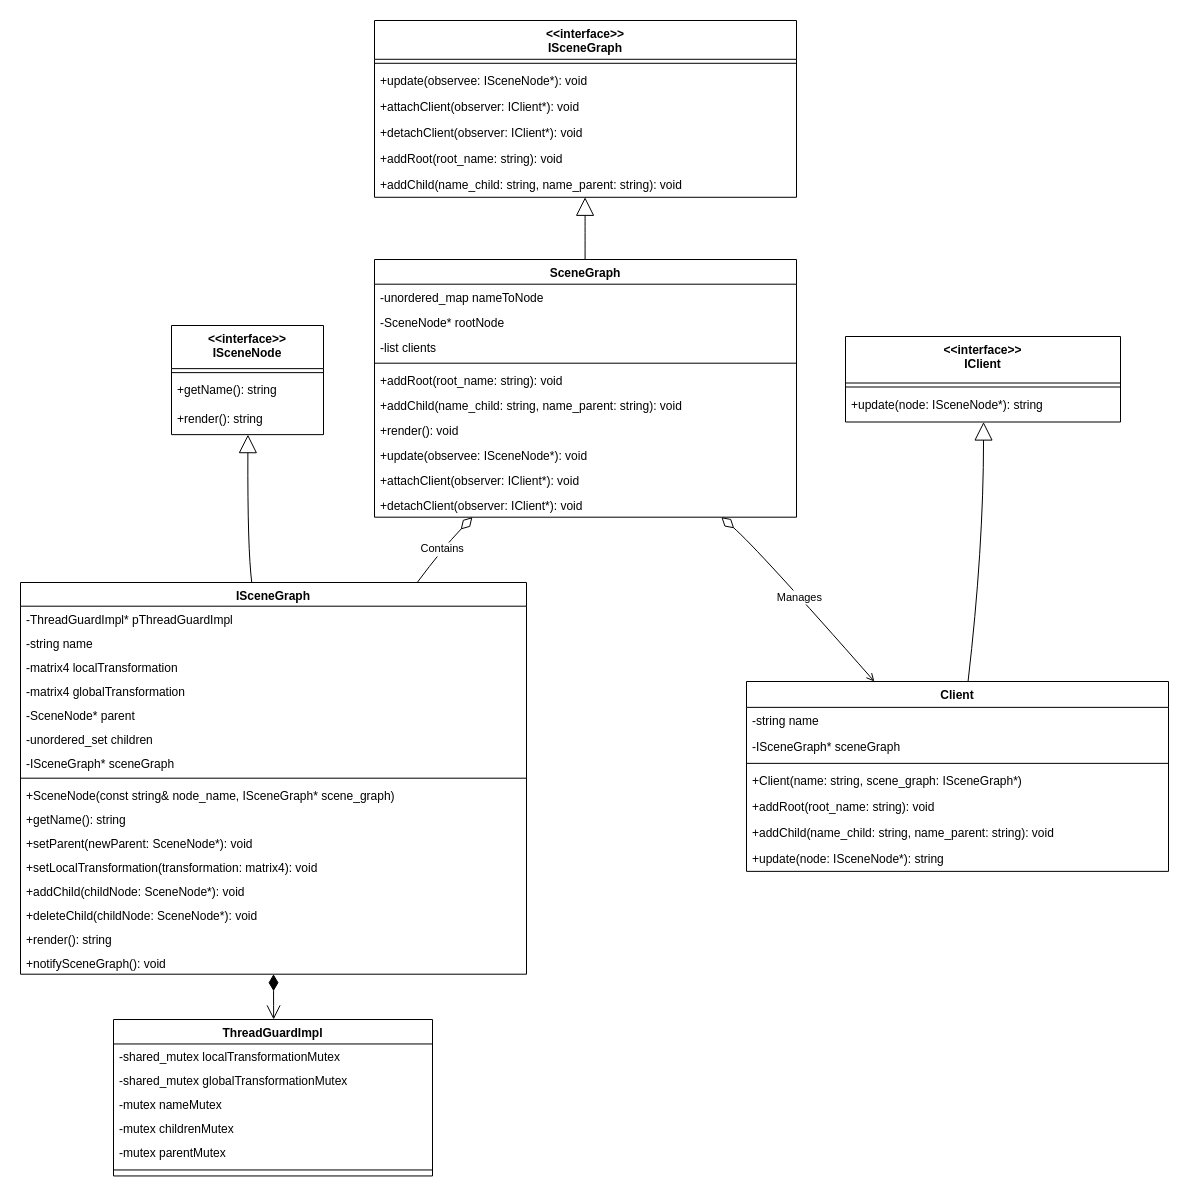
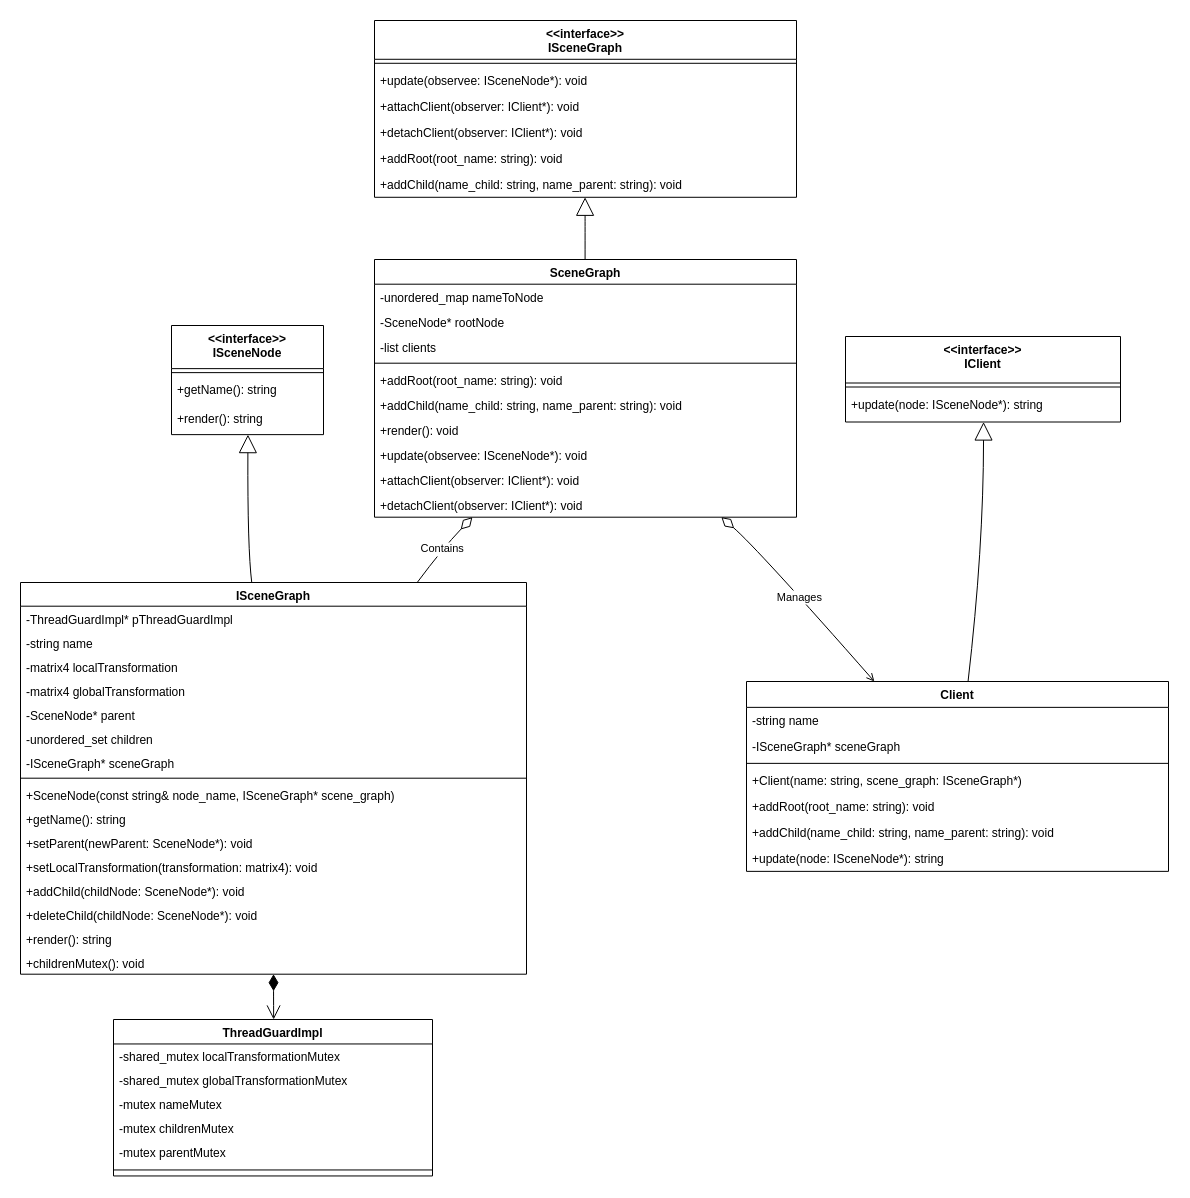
  <mxCell id="0" />
  <mxCell id="1" parent="0" />
  <mxCell id="2" value="&lt;&lt;interface&gt;&gt;&#10;ISceneNode" style="swimlane;fontStyle=1;align=center;verticalAlign=top;childLayout=stackLayout;horizontal=1;startSize=43.125;horizontalStack=0;resizeParent=1;resizeParentMax=0;resizeLast=0;collapsible=0;marginBottom=0;" vertex="1" parent="1"><mxGeometry x="171" y="325" width="152" height="109.125" as="geometry" /></mxCell>
  <mxCell id="3" style="line;strokeWidth=1;fillColor=none;align=left;verticalAlign=middle;spacingTop=-1;spacingLeft=3;spacingRight=3;rotatable=0;labelPosition=right;points=[];portConstraint=eastwest;strokeColor=inherit;" vertex="1" parent="2"><mxGeometry y="43.125" width="152" height="8" as="geometry" /></mxCell>
  <mxCell id="4" value="+getName(): string" style="text;strokeColor=none;fillColor=none;align=left;verticalAlign=top;spacingLeft=4;spacingRight=4;overflow=hidden;rotatable=0;points=[[0,0.5],[1,0.5]];portConstraint=eastwest;" vertex="1" parent="2"><mxGeometry y="51.125" width="152" height="29" as="geometry" /></mxCell>
  <mxCell id="5" value="+render(): string" style="text;strokeColor=none;fillColor=none;align=left;verticalAlign=top;spacingLeft=4;spacingRight=4;overflow=hidden;rotatable=0;points=[[0,0.5],[1,0.5]];portConstraint=eastwest;" vertex="1" parent="2"><mxGeometry y="80.125" width="152" height="29" as="geometry" /></mxCell>
  <mxCell id="6" value="ISceneGraph" style="swimlane;fontStyle=1;align=center;verticalAlign=top;childLayout=stackLayout;horizontal=1;startSize=23.688;horizontalStack=0;resizeParent=1;resizeParentMax=0;resizeLast=0;collapsible=0;marginBottom=0;" vertex="1" parent="1"><mxGeometry x="20" y="582" width="506" height="391.688" as="geometry" /></mxCell>
  <mxCell id="7" value="-ThreadGuardImpl* pThreadGuardImpl" style="text;strokeColor=none;fillColor=none;align=left;verticalAlign=top;spacingLeft=4;spacingRight=4;overflow=hidden;rotatable=0;points=[[0,0.5],[1,0.5]];portConstraint=eastwest;" vertex="1" parent="6"><mxGeometry y="23.688" width="506" height="24" as="geometry" /></mxCell>
  <mxCell id="8" value="-string name" style="text;strokeColor=none;fillColor=none;align=left;verticalAlign=top;spacingLeft=4;spacingRight=4;overflow=hidden;rotatable=0;points=[[0,0.5],[1,0.5]];portConstraint=eastwest;" vertex="1" parent="6"><mxGeometry y="47.688" width="506" height="24" as="geometry" /></mxCell>
  <mxCell id="9" value="-matrix4 localTransformation" style="text;strokeColor=none;fillColor=none;align=left;verticalAlign=top;spacingLeft=4;spacingRight=4;overflow=hidden;rotatable=0;points=[[0,0.5],[1,0.5]];portConstraint=eastwest;" vertex="1" parent="6"><mxGeometry y="71.688" width="506" height="24" as="geometry" /></mxCell>
  <mxCell id="10" value="-matrix4 globalTransformation" style="text;strokeColor=none;fillColor=none;align=left;verticalAlign=top;spacingLeft=4;spacingRight=4;overflow=hidden;rotatable=0;points=[[0,0.5],[1,0.5]];portConstraint=eastwest;" vertex="1" parent="6"><mxGeometry y="95.688" width="506" height="24" as="geometry" /></mxCell>
  <mxCell id="11" value="-SceneNode* parent" style="text;strokeColor=none;fillColor=none;align=left;verticalAlign=top;spacingLeft=4;spacingRight=4;overflow=hidden;rotatable=0;points=[[0,0.5],[1,0.5]];portConstraint=eastwest;" vertex="1" parent="6"><mxGeometry y="119.688" width="506" height="24" as="geometry" /></mxCell>
  <mxCell id="12" value="-unordered_set children" style="text;strokeColor=none;fillColor=none;align=left;verticalAlign=top;spacingLeft=4;spacingRight=4;overflow=hidden;rotatable=0;points=[[0,0.5],[1,0.5]];portConstraint=eastwest;" vertex="1" parent="6"><mxGeometry y="143.688" width="506" height="24" as="geometry" /></mxCell>
  <mxCell id="13" value="-ISceneGraph* sceneGraph" style="text;strokeColor=none;fillColor=none;align=left;verticalAlign=top;spacingLeft=4;spacingRight=4;overflow=hidden;rotatable=0;points=[[0,0.5],[1,0.5]];portConstraint=eastwest;" vertex="1" parent="6"><mxGeometry y="167.688" width="506" height="24" as="geometry" /></mxCell>
  <mxCell id="14" style="line;strokeWidth=1;fillColor=none;align=left;verticalAlign=middle;spacingTop=-1;spacingLeft=3;spacingRight=3;rotatable=0;labelPosition=right;points=[];portConstraint=eastwest;strokeColor=inherit;" vertex="1" parent="6"><mxGeometry y="191.688" width="506" height="8" as="geometry" /></mxCell>
  <mxCell id="15" value="+SceneNode(const string&amp; node_name, ISceneGraph* scene_graph)" style="text;strokeColor=none;fillColor=none;align=left;verticalAlign=top;spacingLeft=4;spacingRight=4;overflow=hidden;rotatable=0;points=[[0,0.5],[1,0.5]];portConstraint=eastwest;" vertex="1" parent="6"><mxGeometry y="199.688" width="506" height="24" as="geometry" /></mxCell>
  <mxCell id="16" value="+getName(): string" style="text;strokeColor=none;fillColor=none;align=left;verticalAlign=top;spacingLeft=4;spacingRight=4;overflow=hidden;rotatable=0;points=[[0,0.5],[1,0.5]];portConstraint=eastwest;" vertex="1" parent="6"><mxGeometry y="223.688" width="506" height="24" as="geometry" /></mxCell>
  <mxCell id="17" value="+setParent(newParent: SceneNode*): void" style="text;strokeColor=none;fillColor=none;align=left;verticalAlign=top;spacingLeft=4;spacingRight=4;overflow=hidden;rotatable=0;points=[[0,0.5],[1,0.5]];portConstraint=eastwest;" vertex="1" parent="6"><mxGeometry y="247.688" width="506" height="24" as="geometry" /></mxCell>
  <mxCell id="18" value="+setLocalTransformation(transformation: matrix4): void" style="text;strokeColor=none;fillColor=none;align=left;verticalAlign=top;spacingLeft=4;spacingRight=4;overflow=hidden;rotatable=0;points=[[0,0.5],[1,0.5]];portConstraint=eastwest;" vertex="1" parent="6"><mxGeometry y="271.688" width="506" height="24" as="geometry" /></mxCell>
  <mxCell id="19" value="+addChild(childNode: SceneNode*): void" style="text;strokeColor=none;fillColor=none;align=left;verticalAlign=top;spacingLeft=4;spacingRight=4;overflow=hidden;rotatable=0;points=[[0,0.5],[1,0.5]];portConstraint=eastwest;" vertex="1" parent="6"><mxGeometry y="295.688" width="506" height="24" as="geometry" /></mxCell>
  <mxCell id="20" value="+deleteChild(childNode: SceneNode*): void" style="text;strokeColor=none;fillColor=none;align=left;verticalAlign=top;spacingLeft=4;spacingRight=4;overflow=hidden;rotatable=0;points=[[0,0.5],[1,0.5]];portConstraint=eastwest;" vertex="1" parent="6"><mxGeometry y="319.688" width="506" height="24" as="geometry" /></mxCell>
  <mxCell id="21" value="+render(): string" style="text;strokeColor=none;fillColor=none;align=left;verticalAlign=top;spacingLeft=4;spacingRight=4;overflow=hidden;rotatable=0;points=[[0,0.5],[1,0.5]];portConstraint=eastwest;" vertex="1" parent="6"><mxGeometry y="343.688" width="506" height="24" as="geometry" /></mxCell>
- <mxCell id="22" value="+notifySceneGraph(): void" style="text;strokeColor=none;fillColor=none;align=left;verticalAlign=top;spacingLeft=4;spacingRight=4;overflow=hidden;rotatable=0;points=[[0,0.5],[1,0.5]];portConstraint=eastwest;" vertex="1" parent="6"><mxGeometry y="367.688" width="506" height="24" as="geometry" /></mxCell>
+ <mxCell id="22" value="+childrenMutex(): void" style="text;strokeColor=none;fillColor=none;align=left;verticalAlign=top;spacingLeft=4;spacingRight=4;overflow=hidden;rotatable=0;points=[[0,0.5],[1,0.5]];portConstraint=eastwest;" vertex="1" parent="6"><mxGeometry y="367.688" width="506" height="24" as="geometry" /></mxCell>
  <mxCell id="23" value="ThreadGuardImpl" style="swimlane;fontStyle=1;align=center;verticalAlign=top;childLayout=stackLayout;horizontal=1;startSize=24.462;horizontalStack=0;resizeParent=1;resizeParentMax=0;resizeLast=0;collapsible=0;marginBottom=0;" vertex="1" parent="1"><mxGeometry x="113" y="1019" width="319" height="156.462" as="geometry" /></mxCell>
  <mxCell id="24" value="-shared_mutex localTransformationMutex" style="text;strokeColor=none;fillColor=none;align=left;verticalAlign=top;spacingLeft=4;spacingRight=4;overflow=hidden;rotatable=0;points=[[0,0.5],[1,0.5]];portConstraint=eastwest;" vertex="1" parent="23"><mxGeometry y="24.462" width="319" height="24" as="geometry" /></mxCell>
  <mxCell id="25" value="-shared_mutex globalTransformationMutex" style="text;strokeColor=none;fillColor=none;align=left;verticalAlign=top;spacingLeft=4;spacingRight=4;overflow=hidden;rotatable=0;points=[[0,0.5],[1,0.5]];portConstraint=eastwest;" vertex="1" parent="23"><mxGeometry y="48.462" width="319" height="24" as="geometry" /></mxCell>
  <mxCell id="26" value="-mutex nameMutex" style="text;strokeColor=none;fillColor=none;align=left;verticalAlign=top;spacingLeft=4;spacingRight=4;overflow=hidden;rotatable=0;points=[[0,0.5],[1,0.5]];portConstraint=eastwest;" vertex="1" parent="23"><mxGeometry y="72.462" width="319" height="24" as="geometry" /></mxCell>
  <mxCell id="27" value="-mutex childrenMutex" style="text;strokeColor=none;fillColor=none;align=left;verticalAlign=top;spacingLeft=4;spacingRight=4;overflow=hidden;rotatable=0;points=[[0,0.5],[1,0.5]];portConstraint=eastwest;" vertex="1" parent="23"><mxGeometry y="96.462" width="319" height="24" as="geometry" /></mxCell>
  <mxCell id="28" value="-mutex parentMutex" style="text;strokeColor=none;fillColor=none;align=left;verticalAlign=top;spacingLeft=4;spacingRight=4;overflow=hidden;rotatable=0;points=[[0,0.5],[1,0.5]];portConstraint=eastwest;" vertex="1" parent="23"><mxGeometry y="120.462" width="319" height="24" as="geometry" /></mxCell>
  <mxCell id="29" style="line;strokeWidth=1;fillColor=none;align=left;verticalAlign=middle;spacingTop=-1;spacingLeft=3;spacingRight=3;rotatable=0;labelPosition=right;points=[];portConstraint=eastwest;strokeColor=inherit;" vertex="1" parent="23"><mxGeometry y="144.462" width="319" height="12" as="geometry" /></mxCell>
  <mxCell id="30" value="&lt;&lt;interface&gt;&gt;&#10;ISceneGraph" style="swimlane;fontStyle=1;align=center;verticalAlign=top;childLayout=stackLayout;horizontal=1;startSize=38.786;horizontalStack=0;resizeParent=1;resizeParentMax=0;resizeLast=0;collapsible=0;marginBottom=0;" vertex="1" parent="1"><mxGeometry x="374" y="20" width="422" height="176.786" as="geometry" /></mxCell>
  <mxCell id="31" style="line;strokeWidth=1;fillColor=none;align=left;verticalAlign=middle;spacingTop=-1;spacingLeft=3;spacingRight=3;rotatable=0;labelPosition=right;points=[];portConstraint=eastwest;strokeColor=inherit;" vertex="1" parent="30"><mxGeometry y="38.786" width="422" height="8" as="geometry" /></mxCell>
  <mxCell id="32" value="+update(observee: ISceneNode*): void" style="text;strokeColor=none;fillColor=none;align=left;verticalAlign=top;spacingLeft=4;spacingRight=4;overflow=hidden;rotatable=0;points=[[0,0.5],[1,0.5]];portConstraint=eastwest;" vertex="1" parent="30"><mxGeometry y="46.786" width="422" height="26" as="geometry" /></mxCell>
  <mxCell id="33" value="+attachClient(observer: IClient*): void" style="text;strokeColor=none;fillColor=none;align=left;verticalAlign=top;spacingLeft=4;spacingRight=4;overflow=hidden;rotatable=0;points=[[0,0.5],[1,0.5]];portConstraint=eastwest;" vertex="1" parent="30"><mxGeometry y="72.786" width="422" height="26" as="geometry" /></mxCell>
  <mxCell id="34" value="+detachClient(observer: IClient*): void" style="text;strokeColor=none;fillColor=none;align=left;verticalAlign=top;spacingLeft=4;spacingRight=4;overflow=hidden;rotatable=0;points=[[0,0.5],[1,0.5]];portConstraint=eastwest;" vertex="1" parent="30"><mxGeometry y="98.786" width="422" height="26" as="geometry" /></mxCell>
  <mxCell id="35" value="+addRoot(root_name: string): void" style="text;strokeColor=none;fillColor=none;align=left;verticalAlign=top;spacingLeft=4;spacingRight=4;overflow=hidden;rotatable=0;points=[[0,0.5],[1,0.5]];portConstraint=eastwest;" vertex="1" parent="30"><mxGeometry y="124.786" width="422" height="26" as="geometry" /></mxCell>
  <mxCell id="36" value="+addChild(name_child: string, name_parent: string): void" style="text;strokeColor=none;fillColor=none;align=left;verticalAlign=top;spacingLeft=4;spacingRight=4;overflow=hidden;rotatable=0;points=[[0,0.5],[1,0.5]];portConstraint=eastwest;" vertex="1" parent="30"><mxGeometry y="150.786" width="422" height="26" as="geometry" /></mxCell>
  <mxCell id="37" value="SceneGraph" style="swimlane;fontStyle=1;align=center;verticalAlign=top;childLayout=stackLayout;horizontal=1;startSize=24.7;horizontalStack=0;resizeParent=1;resizeParentMax=0;resizeLast=0;collapsible=0;marginBottom=0;" vertex="1" parent="1"><mxGeometry x="374" y="259" width="422" height="257.7" as="geometry" /></mxCell>
  <mxCell id="38" value="-unordered_map nameToNode" style="text;strokeColor=none;fillColor=none;align=left;verticalAlign=top;spacingLeft=4;spacingRight=4;overflow=hidden;rotatable=0;points=[[0,0.5],[1,0.5]];portConstraint=eastwest;" vertex="1" parent="37"><mxGeometry y="24.7" width="422" height="25" as="geometry" /></mxCell>
  <mxCell id="39" value="-SceneNode* rootNode" style="text;strokeColor=none;fillColor=none;align=left;verticalAlign=top;spacingLeft=4;spacingRight=4;overflow=hidden;rotatable=0;points=[[0,0.5],[1,0.5]];portConstraint=eastwest;" vertex="1" parent="37"><mxGeometry y="49.7" width="422" height="25" as="geometry" /></mxCell>
  <mxCell id="40" value="-list clients" style="text;strokeColor=none;fillColor=none;align=left;verticalAlign=top;spacingLeft=4;spacingRight=4;overflow=hidden;rotatable=0;points=[[0,0.5],[1,0.5]];portConstraint=eastwest;" vertex="1" parent="37"><mxGeometry y="74.7" width="422" height="25" as="geometry" /></mxCell>
  <mxCell id="41" style="line;strokeWidth=1;fillColor=none;align=left;verticalAlign=middle;spacingTop=-1;spacingLeft=3;spacingRight=3;rotatable=0;labelPosition=right;points=[];portConstraint=eastwest;strokeColor=inherit;" vertex="1" parent="37"><mxGeometry y="99.7" width="422" height="8" as="geometry" /></mxCell>
  <mxCell id="42" value="+addRoot(root_name: string): void" style="text;strokeColor=none;fillColor=none;align=left;verticalAlign=top;spacingLeft=4;spacingRight=4;overflow=hidden;rotatable=0;points=[[0,0.5],[1,0.5]];portConstraint=eastwest;" vertex="1" parent="37"><mxGeometry y="107.7" width="422" height="25" as="geometry" /></mxCell>
  <mxCell id="43" value="+addChild(name_child: string, name_parent: string): void" style="text;strokeColor=none;fillColor=none;align=left;verticalAlign=top;spacingLeft=4;spacingRight=4;overflow=hidden;rotatable=0;points=[[0,0.5],[1,0.5]];portConstraint=eastwest;" vertex="1" parent="37"><mxGeometry y="132.7" width="422" height="25" as="geometry" /></mxCell>
  <mxCell id="44" value="+render(): void" style="text;strokeColor=none;fillColor=none;align=left;verticalAlign=top;spacingLeft=4;spacingRight=4;overflow=hidden;rotatable=0;points=[[0,0.5],[1,0.5]];portConstraint=eastwest;" vertex="1" parent="37"><mxGeometry y="157.7" width="422" height="25" as="geometry" /></mxCell>
  <mxCell id="45" value="+update(observee: ISceneNode*): void" style="text;strokeColor=none;fillColor=none;align=left;verticalAlign=top;spacingLeft=4;spacingRight=4;overflow=hidden;rotatable=0;points=[[0,0.5],[1,0.5]];portConstraint=eastwest;" vertex="1" parent="37"><mxGeometry y="182.7" width="422" height="25" as="geometry" /></mxCell>
  <mxCell id="46" value="+attachClient(observer: IClient*): void" style="text;strokeColor=none;fillColor=none;align=left;verticalAlign=top;spacingLeft=4;spacingRight=4;overflow=hidden;rotatable=0;points=[[0,0.5],[1,0.5]];portConstraint=eastwest;" vertex="1" parent="37"><mxGeometry y="207.7" width="422" height="25" as="geometry" /></mxCell>
  <mxCell id="47" value="+detachClient(observer: IClient*): void" style="text;strokeColor=none;fillColor=none;align=left;verticalAlign=top;spacingLeft=4;spacingRight=4;overflow=hidden;rotatable=0;points=[[0,0.5],[1,0.5]];portConstraint=eastwest;" vertex="1" parent="37"><mxGeometry y="232.7" width="422" height="25" as="geometry" /></mxCell>
  <mxCell id="48" value="&lt;&lt;interface&gt;&gt;&#10;IClient" style="swimlane;fontStyle=1;align=center;verticalAlign=top;childLayout=stackLayout;horizontal=1;startSize=46.5;horizontalStack=0;resizeParent=1;resizeParentMax=0;resizeLast=0;collapsible=0;marginBottom=0;" vertex="1" parent="1"><mxGeometry x="845" y="336" width="275" height="85.5" as="geometry" /></mxCell>
  <mxCell id="49" style="line;strokeWidth=1;fillColor=none;align=left;verticalAlign=middle;spacingTop=-1;spacingLeft=3;spacingRight=3;rotatable=0;labelPosition=right;points=[];portConstraint=eastwest;strokeColor=inherit;" vertex="1" parent="48"><mxGeometry y="46.5" width="275" height="8" as="geometry" /></mxCell>
  <mxCell id="50" value="+update(node: ISceneNode*): string" style="text;strokeColor=none;fillColor=none;align=left;verticalAlign=top;spacingLeft=4;spacingRight=4;overflow=hidden;rotatable=0;points=[[0,0.5],[1,0.5]];portConstraint=eastwest;" vertex="1" parent="48"><mxGeometry y="54.5" width="275" height="31" as="geometry" /></mxCell>
  <mxCell id="51" value="Client" style="swimlane;fontStyle=1;align=center;verticalAlign=top;childLayout=stackLayout;horizontal=1;startSize=25.857;horizontalStack=0;resizeParent=1;resizeParentMax=0;resizeLast=0;collapsible=0;marginBottom=0;" vertex="1" parent="1"><mxGeometry x="746" y="681" width="422" height="189.857" as="geometry" /></mxCell>
  <mxCell id="52" value="-string name" style="text;strokeColor=none;fillColor=none;align=left;verticalAlign=top;spacingLeft=4;spacingRight=4;overflow=hidden;rotatable=0;points=[[0,0.5],[1,0.5]];portConstraint=eastwest;" vertex="1" parent="51"><mxGeometry y="25.857" width="422" height="26" as="geometry" /></mxCell>
  <mxCell id="53" value="-ISceneGraph* sceneGraph" style="text;strokeColor=none;fillColor=none;align=left;verticalAlign=top;spacingLeft=4;spacingRight=4;overflow=hidden;rotatable=0;points=[[0,0.5],[1,0.5]];portConstraint=eastwest;" vertex="1" parent="51"><mxGeometry y="51.857" width="422" height="26" as="geometry" /></mxCell>
  <mxCell id="54" style="line;strokeWidth=1;fillColor=none;align=left;verticalAlign=middle;spacingTop=-1;spacingLeft=3;spacingRight=3;rotatable=0;labelPosition=right;points=[];portConstraint=eastwest;strokeColor=inherit;" vertex="1" parent="51"><mxGeometry y="77.857" width="422" height="8" as="geometry" /></mxCell>
  <mxCell id="55" value="+Client(name: string, scene_graph: ISceneGraph*)" style="text;strokeColor=none;fillColor=none;align=left;verticalAlign=top;spacingLeft=4;spacingRight=4;overflow=hidden;rotatable=0;points=[[0,0.5],[1,0.5]];portConstraint=eastwest;" vertex="1" parent="51"><mxGeometry y="85.857" width="422" height="26" as="geometry" /></mxCell>
  <mxCell id="56" value="+addRoot(root_name: string): void" style="text;strokeColor=none;fillColor=none;align=left;verticalAlign=top;spacingLeft=4;spacingRight=4;overflow=hidden;rotatable=0;points=[[0,0.5],[1,0.5]];portConstraint=eastwest;" vertex="1" parent="51"><mxGeometry y="111.857" width="422" height="26" as="geometry" /></mxCell>
  <mxCell id="57" value="+addChild(name_child: string, name_parent: string): void" style="text;strokeColor=none;fillColor=none;align=left;verticalAlign=top;spacingLeft=4;spacingRight=4;overflow=hidden;rotatable=0;points=[[0,0.5],[1,0.5]];portConstraint=eastwest;" vertex="1" parent="51"><mxGeometry y="137.857" width="422" height="26" as="geometry" /></mxCell>
  <mxCell id="58" value="+update(node: ISceneNode*): string" style="text;strokeColor=none;fillColor=none;align=left;verticalAlign=top;spacingLeft=4;spacingRight=4;overflow=hidden;rotatable=0;points=[[0,0.5],[1,0.5]];portConstraint=eastwest;" vertex="1" parent="51"><mxGeometry y="163.857" width="422" height="26" as="geometry" /></mxCell>
  <mxCell id="59" value="" style="curved=1;startArrow=block;startSize=16;startFill=0;endArrow=none;exitX=0.503;exitY=1;entryX=0.457;entryY=0;rounded=0;" edge="1" parent="1" source="2" target="6"><mxGeometry relative="1" as="geometry"><Array as="points"><mxPoint x="247" y="548" /></Array></mxGeometry></mxCell>
  <mxCell id="60" value="" style="curved=1;startArrow=diamondThin;startSize=14;startFill=1;endArrow=open;endSize=12;exitX=0.5;exitY=1;entryX=0.502;entryY=0;rounded=0;" edge="1" parent="1" source="6" target="23"><mxGeometry relative="1" as="geometry"><Array as="points" /></mxGeometry></mxCell>
  <mxCell id="61" value="" style="curved=1;startArrow=block;startSize=16;startFill=0;endArrow=none;exitX=0.499;exitY=1;entryX=0.499;entryY=0;rounded=0;" edge="1" parent="1" source="30" target="37"><mxGeometry relative="1" as="geometry"><Array as="points" /></mxGeometry></mxCell>
  <mxCell id="62" value="" style="curved=1;startArrow=block;startSize=16;startFill=0;endArrow=none;exitX=0.502;exitY=1;entryX=0.525;entryY=0;rounded=0;" edge="1" parent="1" source="48" target="51"><mxGeometry relative="1" as="geometry"><Array as="points"><mxPoint x="983" y="548" /></Array></mxGeometry></mxCell>
  <mxCell id="63" value="Contains" style="curved=1;startArrow=diamondThin;startSize=14;startFill=0;endArrow=none;exitX=0.232;exitY=1;entryX=0.784;entryY=0;rounded=0;" edge="1" parent="1" source="37" target="6"><mxGeometry relative="1" as="geometry"><Array as="points"><mxPoint x="442" y="548" /></Array></mxGeometry></mxCell>
  <mxCell id="64" value="Manages" style="curved=1;startArrow=diamondThin;startSize=14;startFill=0;endArrow=open;exitX=0.822;exitY=1;entryX=0.303;entryY=0;rounded=0;" edge="1" parent="1" source="37" target="51"><mxGeometry relative="1" as="geometry"><Array as="points"><mxPoint x="757" y="548" /></Array></mxGeometry></mxCell>
